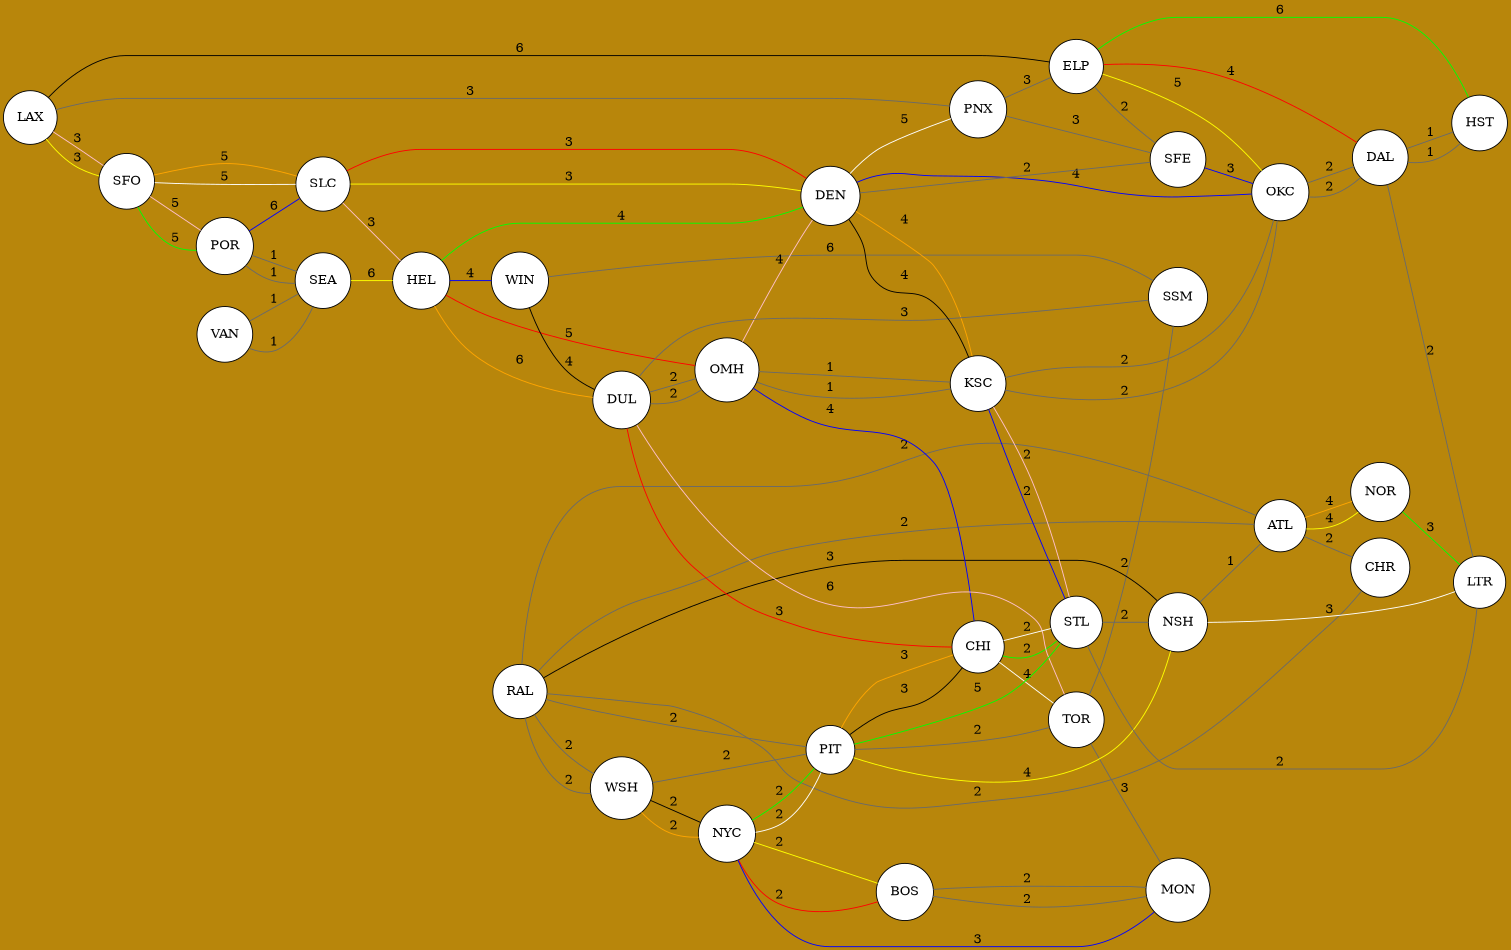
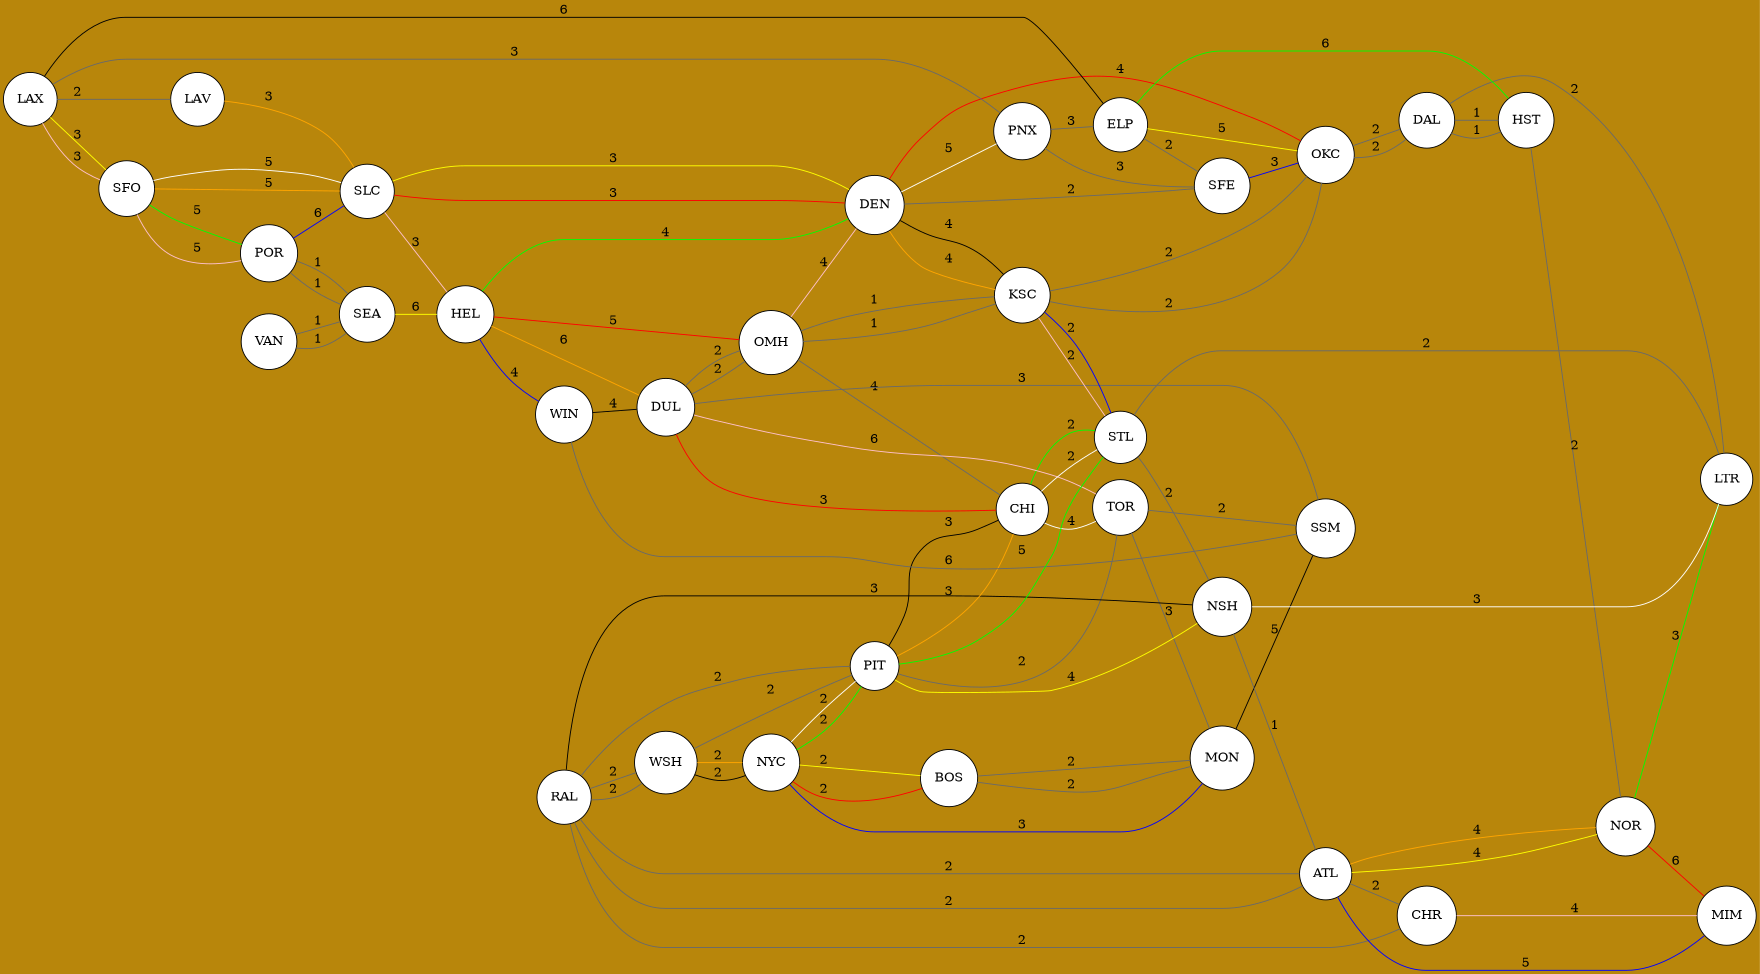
  graph {
    bgcolor=darkgoldenrod
    outputOrder=nodesfirst
    rankdir=LR
    node [fillcolor=white shape=circle style=filled]
    edge [color=dimgray]
    n1 [label=RAL]
    n2 [label=WSH]
    n3 [label=CHR]
    n4 [label=NYC]
+   n5 [label=MIM]
    n6 [label=VAN]
    n7 [label=SEA]
    n8 [label=HEL]
    n9 [label=POR]
    n10 [label=TOR]
    n11 [label=SSM]
    n12 [label=MON]
    n13 [label=PIT]
    n14 [label=BOS]
    n15 [label=NSH]
    n16 [label=CHI]
    n17 [label=HST]
    n18 [label=DAL]
    n19 [label=NOR]
    n20 [label=LTR]
    n21 [label=ATL]
    n22 [label=WIN]
    n23 [label=DEN]
    n24 [label=OMH]
    n25 [label=DUL]
    n26 [label=KSC]
    n27 [label=OKC]
    n28 [label=SFE]
    n29 [label=PNX]
    n30 [label=STL]
    n31 [label=ELP]
+   n32 [label=LAV]
    n33 [label=SLC]
    n34 [label=SFO]
    n35 [label=LAX]
    n1 -- n2 [label=2]
    n1 -- n2 [label=2]
    n1 -- n3 [label=2]
    n2 -- n4 [color=orange label=2]
+   n3 -- n5 [color=pink label=4]
    n4 -- n2 [color=black label=2]
    n4 -- n13 [color=green label=2]
    n4 -- n14 [color=red label=2]
    n6 -- n7 [label=1]
    n6 -- n7 [label=1]
    n7 -- n8 [color=yellow label=6]
    n7 -- n9 [label=1]
    n8 -- n22 [color=blue label=4]
    n8 -- n23 [color=green label=4]
    n8 -- n24 [color=red label=5]
    n8 -- n25 [color=orange label=6]
    n9 -- n7 [label=1]
    n9 -- n33 [color=blue label=6]
    n9 -- n34 [color=green label=5]
    n10 -- n11 [label=2]
    n10 -- n12 [label=3]
    n10 -- n13 [label=2]
    n12 -- n4 [color=blue label=3]
+   n12 -- n11 [color=black label=5]
    n12 -- n14 [label=2]
    n13 -- n1 [label=2]
    n13 -- n2 [label=2]
    n13 -- n4 [color=white label=2]
    n13 -- n15 [color=yellow label=4]
    n13 -- n16 [color=black label=3]
    n14 -- n4 [color=yellow label=2]
    n14 -- n12 [label=2]
    n15 -- n1 [color=black label=3]
    n15 -- n21 [label=1]
    n16 -- n10 [color=white label=4]
    n16 -- n13 [color=orange label=3]
    n16 -- n30 [color=green label=2]
    n17 -- n18 [label=1]
+   n17 -- n19 [label=2]
    n18 -- n17 [label=1]
    n18 -- n20 [label=2]
+   n19 -- n5 [color=red label=6]
    n19 -- n20 [color=green label=3]
    n19 -- n21 [color=yellow label=4]
    n20 -- n15 [color=white label=3]
    n20 -- n30 [label=2]
    n21 -- n1 [label=2]
    n21 -- n1 [label=2]
    n21 -- n3 [label=2]
+   n21 -- n5 [color=blue label=5]
    n21 -- n19 [color=orange label=4]
    n22 -- n11 [label=6]
    n22 -- n25 [color=black label=4]
    n23 -- n26 [color=orange label=4]
-   n23 -- n27 [color=blue label=4]
+   n23 -- n27 [color=red label=4]
    n23 -- n28 [label=2]
    n23 -- n29 [color=white label=5]
-   n24 -- n16 [color=blue label=4]
+   n24 -- n16 [label=4]
    n24 -- n23 [color=pink label=4]
    n24 -- n25 [label=2]
    n24 -- n26 [label=1]
    n25 -- n10 [color=pink label=6]
    n25 -- n11 [label=3]
    n25 -- n16 [color=red label=3]
    n25 -- n24 [label=2]
    n26 -- n23 [color=black label=4]
    n26 -- n24 [label=1]
    n26 -- n27 [label=2]
    n26 -- n30 [color=pink label=2]
    n26 -- n30 [color=blue label=2]
    n27 -- n18 [label=2]
    n27 -- n18 [label=2]
    n27 -- n26 [label=2]
    n28 -- n27 [color=blue label=3]
    n29 -- n28 [label=3]
    n29 -- n31 [label=3]
    n30 -- n13 [color=green label=5]
    n30 -- n15 [label=2]
    n30 -- n16 [color=white label=2]
    n31 -- n17 [color=green label=6]
-   n31 -- n18 [color=red label=4]
    n31 -- n27 [color=yellow label=5]
    n31 -- n28 [label=2]
+   n32 -- n33 [color=orange label=3]
    n33 -- n8 [color=pink label=3]
    n33 -- n23 [color=red label=3]
    n33 -- n23 [color=yellow label=3]
    n34 -- n9 [color=pink label=5]
    n34 -- n33 [color=orange label=5]
    n34 -- n33 [color=white label=5]
    n34 -- n35 [color=yellow label=3]
    n35 -- n29 [label=3]
    n35 -- n31 [color=black label=6]
+   n35 -- n32 [label=2]
    n35 -- n34 [color=pink label=3]
  }
